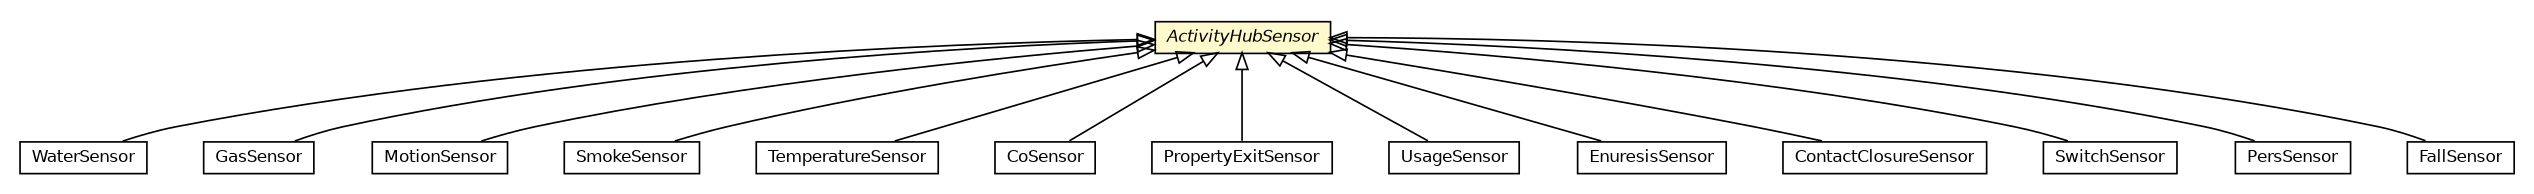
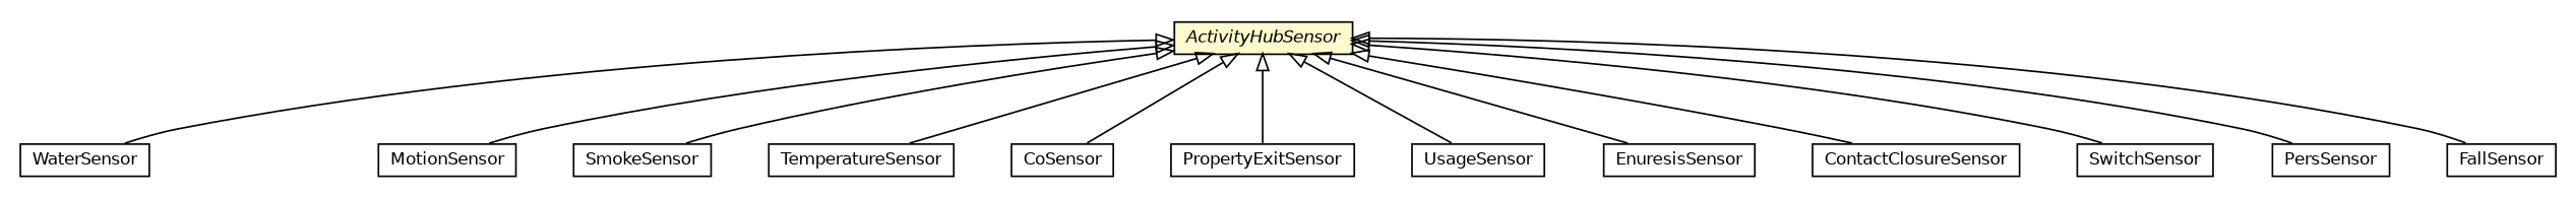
  digraph {
    nodesep=0.25
    ranksep=0.5
    node [fontcolor=black fontname=Helvetica fontsize=10.0 shape=plaintext]
    edge [arrowtail=empty dir=back fontname=Helvetica fontsize=10 headport=p labelfontname=Helvetica labelfontsize=10 tailport=p]
    n1 [label=<<table title="org.universAAL.ontology.activityhub.ActivityHubSensor" border="0" cellborder="1" cellspacing="0" cellpadding="2" port="p" bgcolor="lemonChiffon" href="./ActivityHubSensor.html"> 		<tr><td><table border="0" cellspacing="0" cellpadding="1"> <tr><td align="center" balign="center"><font face="Helvetica-Oblique"> ActivityHubSensor </font></td></tr> 		</table></td></tr> 		</table>>]
    n2 [label=<<table title="org.universAAL.ontology.activityhub.WaterSensor" border="0" cellborder="1" cellspacing="0" cellpadding="2" port="p" href="./WaterSensor.html"> 		<tr><td><table border="0" cellspacing="0" cellpadding="1"> <tr><td align="center" balign="center"> WaterSensor </td></tr> 		</table></td></tr> 		</table>>]
-   n3 [label=<<table title="org.universAAL.ontology.activityhub.GasSensor" border="0" cellborder="1" cellspacing="0" cellpadding="2" port="p" href="./GasSensor.html"> 		<tr><td><table border="0" cellspacing="0" cellpadding="1"> <tr><td align="center" balign="center"> GasSensor </td></tr> 		</table></td></tr> 		</table>>]
    n4 [label=<<table title="org.universAAL.ontology.activityhub.MotionSensor" border="0" cellborder="1" cellspacing="0" cellpadding="2" port="p" href="./MotionSensor.html"> 		<tr><td><table border="0" cellspacing="0" cellpadding="1"> <tr><td align="center" balign="center"> MotionSensor </td></tr> 		</table></td></tr> 		</table>>]
    n5 [label=<<table title="org.universAAL.ontology.activityhub.SmokeSensor" border="0" cellborder="1" cellspacing="0" cellpadding="2" port="p" href="./SmokeSensor.html"> 		<tr><td><table border="0" cellspacing="0" cellpadding="1"> <tr><td align="center" balign="center"> SmokeSensor </td></tr> 		</table></td></tr> 		</table>>]
    n6 [label=<<table title="org.universAAL.ontology.activityhub.TemperatureSensor" border="0" cellborder="1" cellspacing="0" cellpadding="2" port="p" href="./TemperatureSensor.html"> 		<tr><td><table border="0" cellspacing="0" cellpadding="1"> <tr><td align="center" balign="center"> TemperatureSensor </td></tr> 		</table></td></tr> 		</table>>]
    n7 [label=<<table title="org.universAAL.ontology.activityhub.CoSensor" border="0" cellborder="1" cellspacing="0" cellpadding="2" port="p" href="./CoSensor.html"> 		<tr><td><table border="0" cellspacing="0" cellpadding="1"> <tr><td align="center" balign="center"> CoSensor </td></tr> 		</table></td></tr> 		</table>>]
    n8 [label=<<table title="org.universAAL.ontology.activityhub.PropertyExitSensor" border="0" cellborder="1" cellspacing="0" cellpadding="2" port="p" href="./PropertyExitSensor.html"> 		<tr><td><table border="0" cellspacing="0" cellpadding="1"> <tr><td align="center" balign="center"> PropertyExitSensor </td></tr> 		</table></td></tr> 		</table>>]
    n9 [label=<<table title="org.universAAL.ontology.activityhub.UsageSensor" border="0" cellborder="1" cellspacing="0" cellpadding="2" port="p" href="./UsageSensor.html"> 		<tr><td><table border="0" cellspacing="0" cellpadding="1"> <tr><td align="center" balign="center"> UsageSensor </td></tr> 		</table></td></tr> 		</table>>]
    n10 [label=<<table title="org.universAAL.ontology.activityhub.EnuresisSensor" border="0" cellborder="1" cellspacing="0" cellpadding="2" port="p" href="./EnuresisSensor.html"> 		<tr><td><table border="0" cellspacing="0" cellpadding="1"> <tr><td align="center" balign="center"> EnuresisSensor </td></tr> 		</table></td></tr> 		</table>>]
    n11 [label=<<table title="org.universAAL.ontology.activityhub.ContactClosureSensor" border="0" cellborder="1" cellspacing="0" cellpadding="2" port="p" href="./ContactClosureSensor.html"> 		<tr><td><table border="0" cellspacing="0" cellpadding="1"> <tr><td align="center" balign="center"> ContactClosureSensor </td></tr> 		</table></td></tr> 		</table>>]
    n12 [label=<<table title="org.universAAL.ontology.activityhub.SwitchSensor" border="0" cellborder="1" cellspacing="0" cellpadding="2" port="p" href="./SwitchSensor.html"> 		<tr><td><table border="0" cellspacing="0" cellpadding="1"> <tr><td align="center" balign="center"> SwitchSensor </td></tr> 		</table></td></tr> 		</table>>]
    n13 [label=<<table title="org.universAAL.ontology.activityhub.PersSensor" border="0" cellborder="1" cellspacing="0" cellpadding="2" port="p" href="./PersSensor.html"> 		<tr><td><table border="0" cellspacing="0" cellpadding="1"> <tr><td align="center" balign="center"> PersSensor </td></tr> 		</table></td></tr> 		</table>>]
    n14 [label=<<table title="org.universAAL.ontology.activityhub.FallSensor" border="0" cellborder="1" cellspacing="0" cellpadding="2" port="p" href="./FallSensor.html"> 		<tr><td><table border="0" cellspacing="0" cellpadding="1"> <tr><td align="center" balign="center"> FallSensor </td></tr> 		</table></td></tr> 		</table>>]
    n1 -> n2
-   n1 -> n3
    n1 -> n4
    n1 -> n5
    n1 -> n6
    n1 -> n7
    n1 -> n8
    n1 -> n9
    n1 -> n10
    n1 -> n11
    n1 -> n12
    n1 -> n13
    n1 -> n14
  }
